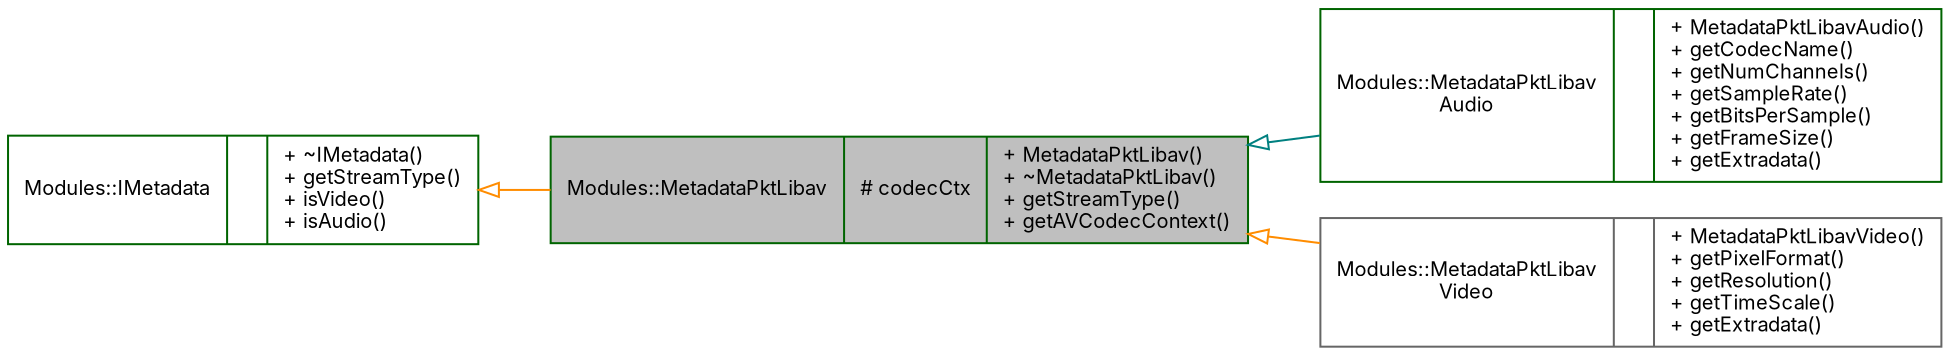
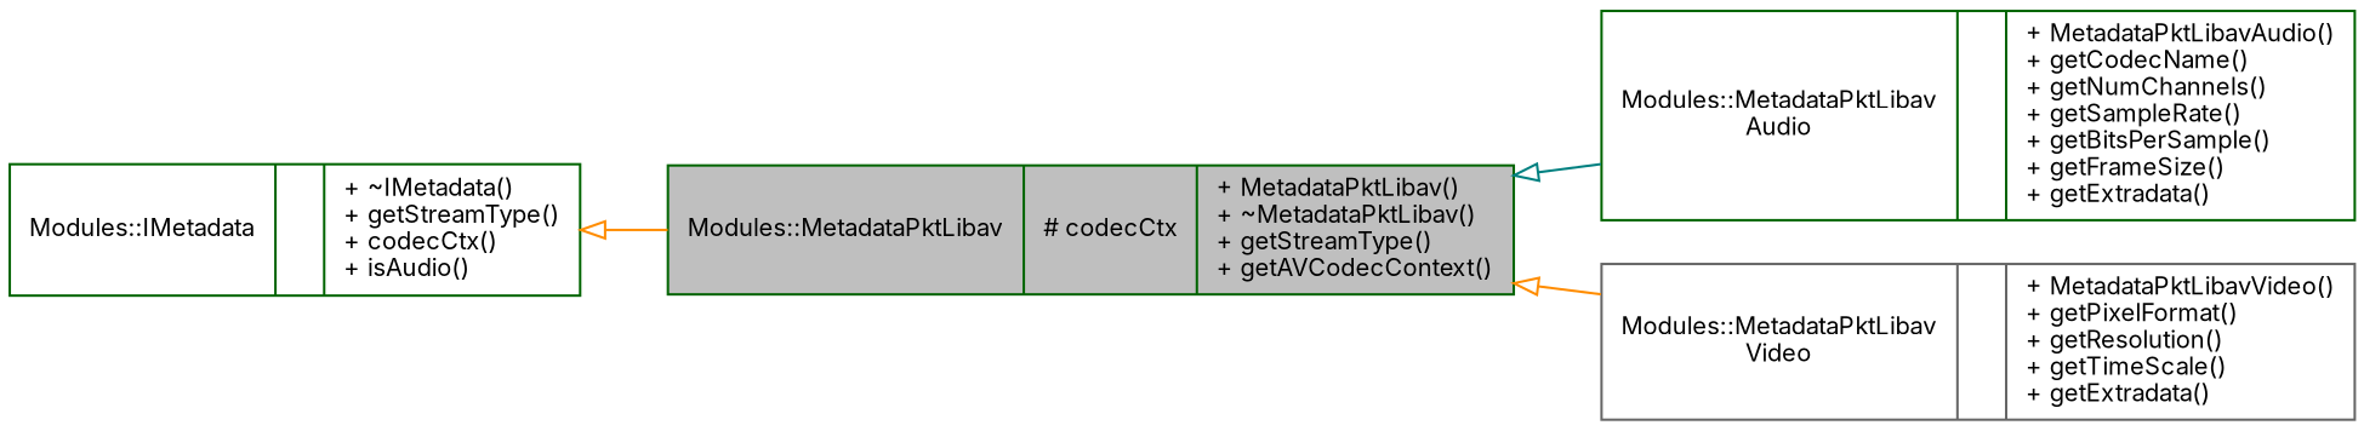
  digraph {
    rankdir=LR
    fontname=Inter
    node [color=darkgreen fillcolor=white fontname=Inter fontsize=10 shape=record style=filled]
    edge [arrowtail=onormal color=darkorange dir=back fontname=Inter fontsize=10 labelfontname=Helvetica labelfontsize=10 style=solid]
    n1 [fillcolor=grey75 fontcolor=black height=0.2 label="{Modules::MetadataPktLibav\n|# codecCtx\l|+ MetadataPktLibav()\l+ ~MetadataPktLibav()\l+ getStreamType()\l+ getAVCodecContext()\l}" width=0.4]
    n2 [height=0.2 label="{Modules::MetadataPktLibav\lAudio\n||+ MetadataPktLibavAudio()\l+ getCodecName()\l+ getNumChannels()\l+ getSampleRate()\l+ getBitsPerSample()\l+ getFrameSize()\l+ getExtradata()\l}" width=0.4]
    n3 [color=gray40 height=0.2 label="{Modules::MetadataPktLibav\lVideo\n||+ MetadataPktLibavVideo()\l+ getPixelFormat()\l+ getResolution()\l+ getTimeScale()\l+ getExtradata()\l}" width=0.4]
-   n4 [height=0.2 label="{Modules::IMetadata\n||+ ~IMetadata()\l+ getStreamType()\l+ isVideo()\l+ isAudio()\l}" width=0.4]
+   n4 [height=0.2 label="{Modules::IMetadata\n||+ ~IMetadata()\l+ getStreamType()\l+ codecCtx()\l+ isAudio()\l}" width=0.4]
    n1 -> n2 [color=teal]
    n1 -> n3
    n4 -> n1
  }
